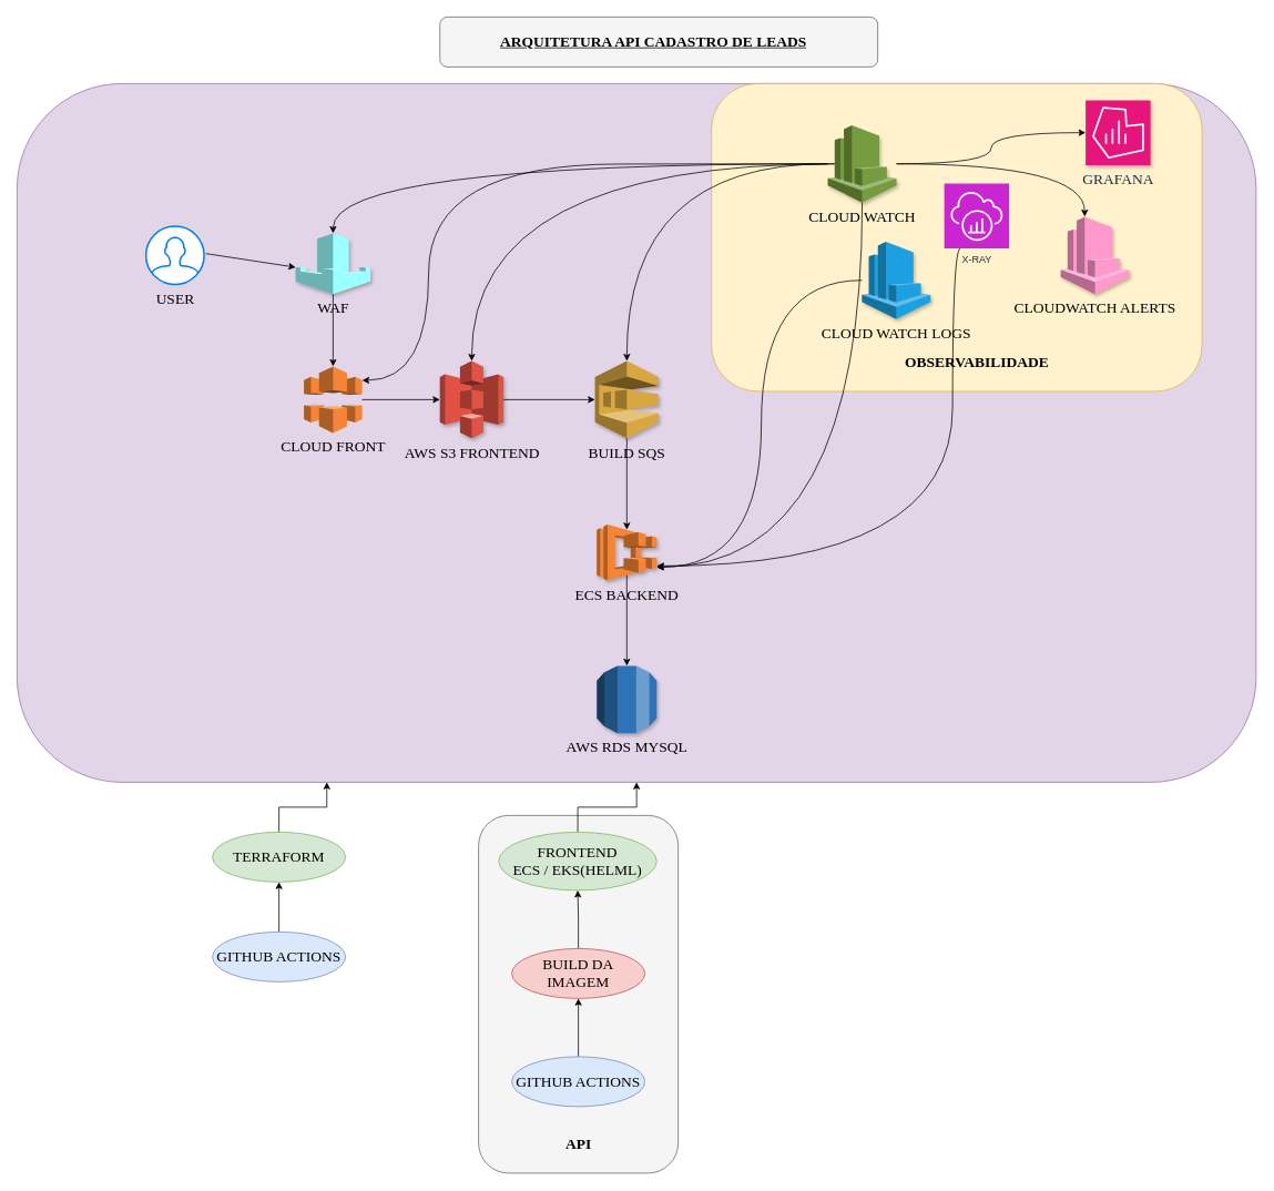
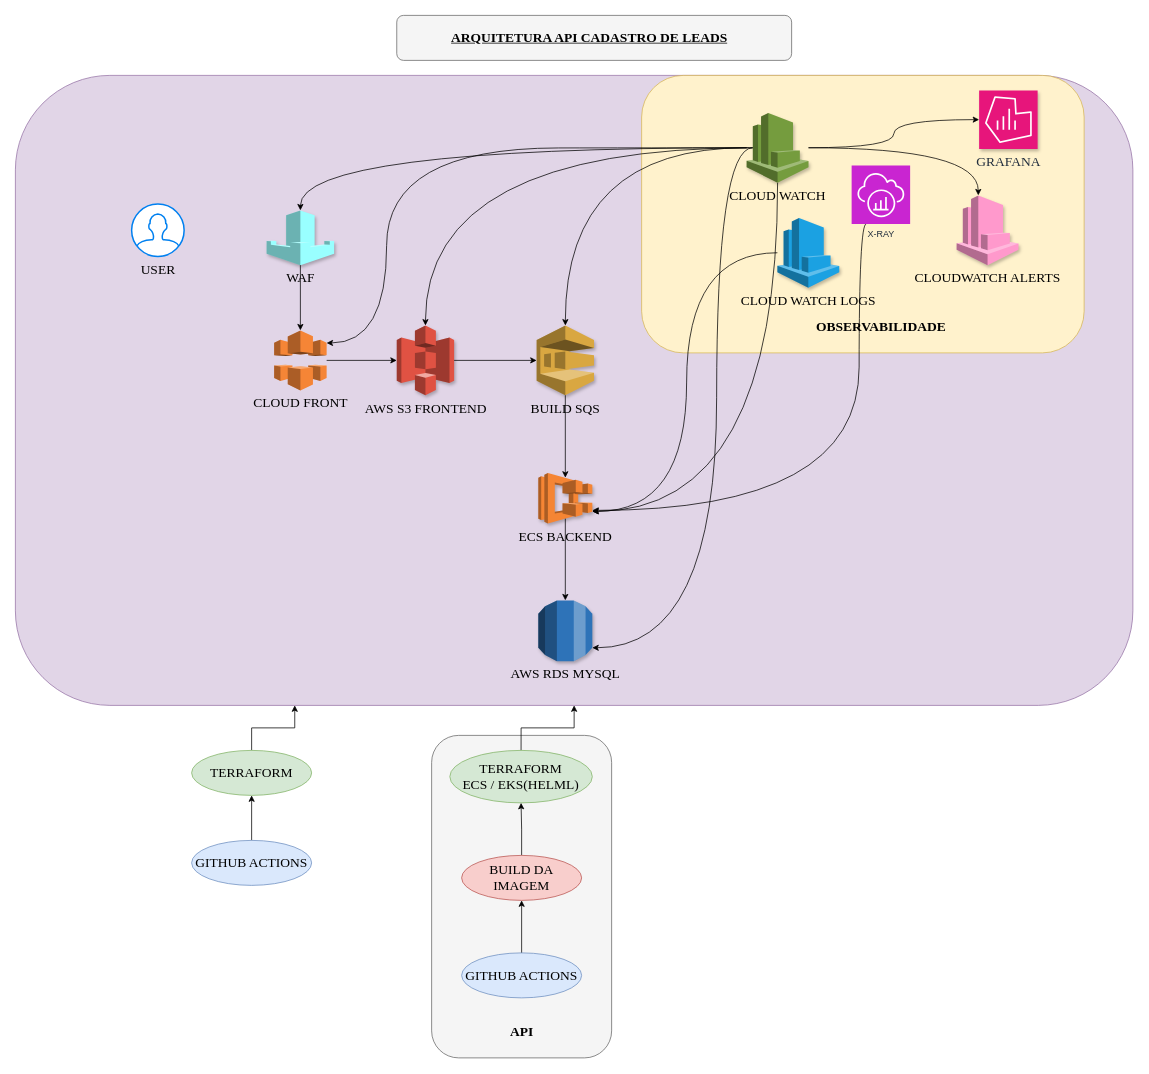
  <mxCell id="0" />
  <mxCell id="1" parent="0" />
  <mxCell id="2" value="" style="rounded=1;whiteSpace=wrap;html=1;fillColor=#e1d5e7;strokeColor=#9673a6;" parent="1" vertex="1"><mxGeometry x="20" y="100" width="1490" height="840" as="geometry" /></mxCell>
  <mxCell id="3" value="" style="rounded=1;whiteSpace=wrap;html=1;fillColor=#fff2cc;strokeColor=#d6b656;" parent="1" vertex="1"><mxGeometry x="855" y="100" width="590" height="370" as="geometry" /></mxCell>
  <mxCell id="4" value="" style="rounded=1;whiteSpace=wrap;html=1;fillColor=#f5f5f5;fontColor=#333333;strokeColor=#666666;" parent="1" vertex="1"><mxGeometry x="575" y="980" width="240" height="430" as="geometry" /></mxCell>
  <mxCell id="5" value="" style="rounded=1;whiteSpace=wrap;html=1;fillColor=#f5f5f5;fontColor=#333333;strokeColor=#666666;" parent="1" vertex="1"><mxGeometry x="528.5" y="20" width="526.5" height="60" as="geometry" /></mxCell>
  <mxCell id="6" value="WAF&lt;br style=&quot;font-size: 18px;&quot;&gt;&lt;font style=&quot;font-size: 18px;&quot;&gt;&lt;br style=&quot;font-size: 18px;&quot;&gt;&lt;/font&gt;" style="outlineConnect=0;dashed=0;verticalLabelPosition=bottom;verticalAlign=top;align=center;html=1;shape=mxgraph.aws3.waf;fillColor=#99FFFF;gradientColor=none;fontSize=18;fontFamily=Times New Roman;horizontal=1;shadow=1;" parent="1" vertex="1"><mxGeometry x="355" y="280" width="90" height="73" as="geometry" /></mxCell>
  <mxCell id="7" value="CLOUD FRONT" style="outlineConnect=0;dashed=0;verticalLabelPosition=bottom;verticalAlign=top;align=center;html=1;shape=mxgraph.aws3.cloudfront;fillColor=#F58536;gradientColor=none;fontSize=18;fontFamily=Times New Roman;" parent="1" vertex="1"><mxGeometry x="365" y="440" width="70" height="80" as="geometry" /></mxCell>
  <mxCell id="8" value="AWS S3 FRONTEND" style="outlineConnect=0;dashed=0;verticalLabelPosition=bottom;verticalAlign=top;align=center;html=1;shape=mxgraph.aws3.s3;fillColor=#E05243;gradientColor=none;fontSize=18;fontFamily=Times New Roman;shadow=1;" parent="1" vertex="1"><mxGeometry x="528.5" y="433.5" width="76.5" height="93" as="geometry" /></mxCell>
  <mxCell id="9" value="" style="endArrow=classic;html=1;rounded=0;entryX=0;entryY=0.5;entryDx=0;entryDy=0;entryPerimeter=0;exitX=1;exitY=0.5;exitDx=0;exitDy=0;exitPerimeter=0;" parent="1" source="7" target="8" edge="1"><mxGeometry width="50" height="50" relative="1" as="geometry"><mxPoint x="565" y="720" as="sourcePoint" /><mxPoint x="615" y="670" as="targetPoint" /></mxGeometry></mxCell>
  <mxCell id="10" value="&lt;font style=&quot;font-size: 18px;&quot; face=&quot;Times New Roman&quot;&gt;USER&lt;/font&gt;" style="html=1;verticalLabelPosition=bottom;align=center;labelBackgroundColor=none;verticalAlign=top;strokeWidth=2;strokeColor=#0080F0;shadow=0;dashed=0;shape=mxgraph.ios7.icons.user;" parent="1" vertex="1"><mxGeometry x="175" y="271.5" width="70" height="70" as="geometry" /></mxCell>
- <mxCell id="11" value="" style="endArrow=classic;html=1;rounded=0;entryX=0;entryY=0.56;entryDx=0;entryDy=0;entryPerimeter=0;exitX=1.03;exitY=0.47;exitDx=0;exitDy=0;exitPerimeter=0;" parent="1" source="10" target="6" edge="1"><mxGeometry width="50" height="50" relative="1" as="geometry"><mxPoint x="300" y="242.997" as="sourcePoint" /><mxPoint x="135" y="183.96" as="targetPoint" /></mxGeometry></mxCell>
  <mxCell id="12" value="BUILD SQS&lt;br style=&quot;font-size: 18px;&quot;&gt;" style="outlineConnect=0;dashed=0;verticalLabelPosition=bottom;verticalAlign=top;align=center;html=1;shape=mxgraph.aws3.sqs;fillColor=#D9A741;gradientColor=none;fontSize=18;fontFamily=Times New Roman;shadow=1;" parent="1" vertex="1"><mxGeometry x="715" y="433.5" width="76.5" height="93" as="geometry" /></mxCell>
  <mxCell id="13" value="" style="endArrow=classic;html=1;rounded=0;entryX=0;entryY=0.5;entryDx=0;entryDy=0;entryPerimeter=0;exitX=1;exitY=0.5;exitDx=0;exitDy=0;exitPerimeter=0;" parent="1" source="8" target="12" edge="1"><mxGeometry width="50" height="50" relative="1" as="geometry"><mxPoint x="575" y="680" as="sourcePoint" /><mxPoint x="625" y="630" as="targetPoint" /></mxGeometry></mxCell>
  <mxCell id="14" value="ECS BACKEND" style="outlineConnect=0;dashed=0;verticalLabelPosition=bottom;verticalAlign=top;align=center;html=1;shape=mxgraph.aws3.ecs;fillColor=#F58534;gradientColor=none;fontFamily=Times New Roman;fontSize=18;shadow=1;" parent="1" vertex="1"><mxGeometry x="717.25" y="630" width="72" height="67.5" as="geometry" /></mxCell>
  <mxCell id="15" value="" style="endArrow=classic;html=1;rounded=0;entryX=0.5;entryY=0.095;entryDx=0;entryDy=0;entryPerimeter=0;exitX=0.5;exitY=1;exitDx=0;exitDy=0;exitPerimeter=0;" parent="1" source="12" target="14" edge="1"><mxGeometry width="50" height="50" relative="1" as="geometry"><mxPoint x="565" y="920" as="sourcePoint" /><mxPoint x="615" y="870" as="targetPoint" /></mxGeometry></mxCell>
  <mxCell id="16" value="" style="endArrow=classic;html=1;rounded=0;entryX=0.5;entryY=0;entryDx=0;entryDy=0;entryPerimeter=0;exitX=0.5;exitY=1;exitDx=0;exitDy=0;exitPerimeter=0;" parent="1" source="6" target="7" edge="1"><mxGeometry width="50" height="50" relative="1" as="geometry"><mxPoint x="575" y="720" as="sourcePoint" /><mxPoint x="625" y="670" as="targetPoint" /></mxGeometry></mxCell>
  <mxCell id="17" value="AWS RDS MYSQL" style="outlineConnect=0;dashed=0;verticalLabelPosition=bottom;verticalAlign=top;align=center;html=1;shape=mxgraph.aws3.rds;fillColor=#2E73B8;gradientColor=none;fontFamily=Times New Roman;fontSize=18;shadow=1;" parent="1" vertex="1"><mxGeometry x="717.25" y="800" width="72" height="81" as="geometry" /></mxCell>
  <mxCell id="18" value="" style="endArrow=classic;html=1;rounded=0;entryX=0.5;entryY=0;entryDx=0;entryDy=0;entryPerimeter=0;exitX=0.5;exitY=0.905;exitDx=0;exitDy=0;exitPerimeter=0;" parent="1" source="14" target="17" edge="1"><mxGeometry width="50" height="50" relative="1" as="geometry"><mxPoint x="615" y="820" as="sourcePoint" /><mxPoint x="665" y="770" as="targetPoint" /></mxGeometry></mxCell>
  <mxCell id="19" style="edgeStyle=orthogonalEdgeStyle;rounded=0;orthogonalLoop=1;jettySize=auto;html=1;curved=1;entryX=0.5;entryY=0;entryDx=0;entryDy=0;entryPerimeter=0;" parent="1" source="42" target="6" edge="1"><mxGeometry relative="1" as="geometry"><mxPoint x="445" y="270" as="targetPoint" /></mxGeometry></mxCell>
  <mxCell id="20" style="edgeStyle=orthogonalEdgeStyle;rounded=0;orthogonalLoop=1;jettySize=auto;html=1;curved=1;entryX=0.5;entryY=0;entryDx=0;entryDy=0;entryPerimeter=0;exitX=0.1;exitY=0.5;exitDx=0;exitDy=0;exitPerimeter=0;" parent="1" source="42" target="8" edge="1"><mxGeometry relative="1" as="geometry"><mxPoint x="795" y="200" as="sourcePoint" /><mxPoint x="594.997" y="479.95" as="targetPoint" /></mxGeometry></mxCell>
  <mxCell id="21" style="edgeStyle=orthogonalEdgeStyle;rounded=0;orthogonalLoop=1;jettySize=auto;html=1;curved=1;" parent="1" source="42" target="12" edge="1"><mxGeometry relative="1" as="geometry" /></mxCell>
  <mxCell id="22" style="edgeStyle=orthogonalEdgeStyle;rounded=0;orthogonalLoop=1;jettySize=auto;html=1;curved=1;entryX=1;entryY=0.76;entryDx=0;entryDy=0;entryPerimeter=0;" parent="1" source="42" target="14" edge="1"><mxGeometry relative="1" as="geometry"><Array as="points"><mxPoint x="1036" y="681" /></Array></mxGeometry></mxCell>
  <mxCell id="23" style="edgeStyle=orthogonalEdgeStyle;rounded=0;orthogonalLoop=1;jettySize=auto;html=1;entryX=1;entryY=0.21;entryDx=0;entryDy=0;entryPerimeter=0;curved=1;exitX=0.1;exitY=0.5;exitDx=0;exitDy=0;exitPerimeter=0;" parent="1" source="42" target="7" edge="1"><mxGeometry relative="1" as="geometry"><Array as="points"><mxPoint x="973" y="197" /><mxPoint x="515" y="197" /><mxPoint x="515" y="457" /></Array></mxGeometry></mxCell>
+ <mxCell id="24" style="edgeStyle=orthogonalEdgeStyle;rounded=0;orthogonalLoop=1;jettySize=auto;html=1;entryX=1;entryY=0.78;entryDx=0;entryDy=0;entryPerimeter=0;curved=1;exitX=0.1;exitY=0.5;exitDx=0;exitDy=0;exitPerimeter=0;" parent="1" source="42" target="17" edge="1"><mxGeometry relative="1" as="geometry"><Array as="points"><mxPoint x="955" y="197" /><mxPoint x="955" y="863" /></Array></mxGeometry></mxCell>
  <mxCell id="25" value="&lt;font face=&quot;Times New Roman&quot; style=&quot;font-size: 18px;&quot;&gt;GRAFANA&lt;/font&gt;" style="points=[[0,0,0],[0.25,0,0],[0.5,0,0],[0.75,0,0],[1,0,0],[0,1,0],[0.25,1,0],[0.5,1,0],[0.75,1,0],[1,1,0],[0,0.25,0],[0,0.5,0],[0,0.75,0],[1,0.25,0],[1,0.5,0],[1,0.75,0]];points=[[0,0,0],[0.25,0,0],[0.5,0,0],[0.75,0,0],[1,0,0],[0,1,0],[0.25,1,0],[0.5,1,0],[0.75,1,0],[1,1,0],[0,0.25,0],[0,0.5,0],[0,0.75,0],[1,0.25,0],[1,0.5,0],[1,0.75,0]];outlineConnect=0;fontColor=#232F3E;fillColor=#E7157B;strokeColor=#ffffff;dashed=0;verticalLabelPosition=bottom;verticalAlign=top;align=center;html=1;fontSize=12;fontStyle=0;aspect=fixed;shape=mxgraph.aws4.resourceIcon;resIcon=mxgraph.aws4.managed_service_for_grafana;shadow=1;" parent="1" vertex="1"><mxGeometry x="1305" y="120" width="78" height="78" as="geometry" /></mxCell>
  <mxCell id="26" style="edgeStyle=orthogonalEdgeStyle;rounded=0;orthogonalLoop=1;jettySize=auto;html=1;entryX=0;entryY=0.5;entryDx=0;entryDy=0;entryPerimeter=0;curved=1;" parent="1" source="42" target="25" edge="1"><mxGeometry relative="1" as="geometry" /></mxCell>
  <mxCell id="27" value="&lt;font style=&quot;font-size: 18px;&quot;&gt;CLOUDWATCH ALERTS&lt;/font&gt;" style="outlineConnect=0;dashed=0;verticalLabelPosition=bottom;verticalAlign=top;align=center;html=1;shape=mxgraph.aws3.cloudwatch;fillColor=#FF99CC;gradientColor=none;fontFamily=Times New Roman;shadow=1;" parent="1" vertex="1"><mxGeometry x="1275" y="260" width="82.5" height="93" as="geometry" /></mxCell>
  <mxCell id="28" style="edgeStyle=orthogonalEdgeStyle;rounded=0;orthogonalLoop=1;jettySize=auto;html=1;curved=1;entryX=0.35;entryY=0;entryDx=0;entryDy=0;entryPerimeter=0;" parent="1" source="42" target="27" edge="1"><mxGeometry relative="1" as="geometry"><mxPoint x="885" y="197" as="sourcePoint" /><mxPoint x="1285" y="250" as="targetPoint" /><Array as="points" /></mxGeometry></mxCell>
  <mxCell id="29" style="edgeStyle=orthogonalEdgeStyle;rounded=0;orthogonalLoop=1;jettySize=auto;html=1;entryX=0.25;entryY=1;entryDx=0;entryDy=0;strokeColor=#000000;" parent="1" source="30" target="2" edge="1"><mxGeometry relative="1" as="geometry" /></mxCell>
  <mxCell id="30" value="&lt;font style=&quot;font-size: 18px;&quot;&gt;TERRAFORM&lt;/font&gt;" style="ellipse;whiteSpace=wrap;html=1;fillColor=#d5e8d4;strokeColor=#82b366;fontFamily=Times New Roman;shadow=0;fontSize=18;fillStyle=auto;noLabel=0;" parent="1" vertex="1"><mxGeometry x="255" y="1000" width="160" height="60" as="geometry" /></mxCell>
  <mxCell id="31" value="ARQUITETURA API CADASTRO DE LEADS" style="text;html=1;align=center;verticalAlign=middle;resizable=0;points=[];autosize=1;strokeColor=none;fillColor=none;fontSize=18;fontStyle=5;fontFamily=Times New Roman;" parent="1" vertex="1"><mxGeometry x="590" y="30" width="390" height="40" as="geometry" /></mxCell>
  <mxCell id="32" style="edgeStyle=orthogonalEdgeStyle;rounded=0;orthogonalLoop=1;jettySize=auto;html=1;entryX=0.5;entryY=1;entryDx=0;entryDy=0;strokeColor=#000000;" parent="1" source="33" target="30" edge="1"><mxGeometry relative="1" as="geometry" /></mxCell>
  <mxCell id="33" value="&lt;font style=&quot;font-size: 18px;&quot;&gt;GITHUB ACTIONS&lt;/font&gt;" style="ellipse;whiteSpace=wrap;html=1;fillColor=#dae8fc;strokeColor=#6c8ebf;fontFamily=Times New Roman;shadow=0;fontSize=18;fillStyle=auto;noLabel=0;" parent="1" vertex="1"><mxGeometry x="255" y="1120" width="160" height="60" as="geometry" /></mxCell>
  <mxCell id="34" style="edgeStyle=orthogonalEdgeStyle;rounded=0;orthogonalLoop=1;jettySize=auto;html=1;strokeColor=#000000;" parent="1" source="35" target="2" edge="1"><mxGeometry relative="1" as="geometry" /></mxCell>
- <mxCell id="35" value="&lt;font style=&quot;font-size: 18px;&quot;&gt;FRONTEND&lt;br&gt;ECS / EKS(HELML)&lt;br&gt;&lt;/font&gt;" style="ellipse;whiteSpace=wrap;html=1;fillColor=#d5e8d4;strokeColor=#82b366;fontFamily=Times New Roman;shadow=0;fontSize=18;fillStyle=auto;noLabel=0;" parent="1" vertex="1"><mxGeometry x="599.25" y="1000" width="190" height="70" as="geometry" /></mxCell>
+ <mxCell id="35" value="&lt;font style=&quot;font-size: 18px;&quot;&gt;TERRAFORM&lt;br&gt;ECS / EKS(HELML)&lt;br&gt;&lt;/font&gt;" style="ellipse;whiteSpace=wrap;html=1;fillColor=#d5e8d4;strokeColor=#82b366;fontFamily=Times New Roman;shadow=0;fontSize=18;fillStyle=auto;noLabel=0;" parent="1" vertex="1"><mxGeometry x="599.25" y="1000" width="190" height="70" as="geometry" /></mxCell>
  <mxCell id="36" style="edgeStyle=orthogonalEdgeStyle;rounded=0;orthogonalLoop=1;jettySize=auto;html=1;entryX=0.5;entryY=1;entryDx=0;entryDy=0;" parent="1" source="37" target="39" edge="1"><mxGeometry relative="1" as="geometry" /></mxCell>
  <mxCell id="37" value="&lt;font style=&quot;font-size: 18px;&quot;&gt;GITHUB ACTIONS&lt;/font&gt;" style="ellipse;whiteSpace=wrap;html=1;fillColor=#dae8fc;strokeColor=#6c8ebf;fontFamily=Times New Roman;shadow=0;fontSize=18;fillStyle=auto;noLabel=0;" parent="1" vertex="1"><mxGeometry x="615" y="1270" width="160" height="60" as="geometry" /></mxCell>
  <mxCell id="38" style="edgeStyle=orthogonalEdgeStyle;rounded=0;orthogonalLoop=1;jettySize=auto;html=1;entryX=0.5;entryY=1;entryDx=0;entryDy=0;" parent="1" source="39" target="35" edge="1"><mxGeometry relative="1" as="geometry" /></mxCell>
  <mxCell id="39" value="&lt;font style=&quot;font-size: 18px;&quot;&gt;BUILD DA IMAGEM&lt;/font&gt;" style="ellipse;whiteSpace=wrap;html=1;fillColor=#f8cecc;strokeColor=#b85450;fontFamily=Times New Roman;shadow=0;fontSize=18;fillStyle=auto;noLabel=0;" parent="1" vertex="1"><mxGeometry x="615" y="1140" width="160" height="60" as="geometry" /></mxCell>
  <mxCell id="40" value="API" style="text;html=1;align=center;verticalAlign=middle;resizable=0;points=[];autosize=1;strokeColor=none;fillColor=none;fontSize=18;fontFamily=Times New Roman;fontStyle=1" parent="1" vertex="1"><mxGeometry x="670" y="1355" width="50" height="40" as="geometry" /></mxCell>
  <mxCell id="41" value="OBSERVABILIDADE&lt;br style=&quot;font-size: 18px;&quot;&gt;" style="text;html=1;align=center;verticalAlign=middle;resizable=0;points=[];autosize=1;strokeColor=none;fillColor=none;fontFamily=Times New Roman;fontStyle=1;fontSize=18;" parent="1" vertex="1"><mxGeometry x="1074" y="415" width="200" height="40" as="geometry" /></mxCell>
  <mxCell id="42" value="CLOUD WATCH" style="outlineConnect=0;dashed=0;verticalLabelPosition=bottom;verticalAlign=top;align=center;html=1;shape=mxgraph.aws3.cloudwatch;fillColor=#759C3E;gradientColor=none;fontSize=18;fontFamily=Times New Roman;shadow=1;" parent="1" vertex="1"><mxGeometry x="995" y="150" width="82.5" height="93" as="geometry" /></mxCell>
  <mxCell id="43" style="edgeStyle=orthogonalEdgeStyle;rounded=0;orthogonalLoop=1;jettySize=auto;html=1;curved=1;entryX=1;entryY=0.76;entryDx=0;entryDy=0;entryPerimeter=0;" parent="1" source="44" target="14" edge="1"><mxGeometry relative="1" as="geometry"><Array as="points"><mxPoint x="915" y="337" /><mxPoint x="915" y="681" /></Array></mxGeometry></mxCell>
  <mxCell id="44" value="&lt;font color=&quot;#000000&quot;&gt;CLOUD WATCH LOGS&lt;/font&gt;" style="outlineConnect=0;dashed=0;verticalLabelPosition=bottom;verticalAlign=top;align=center;html=1;shape=mxgraph.aws3.cloudwatch;fillColor=#1ba1e2;fontSize=18;fontFamily=Times New Roman;shadow=1;strokeColor=#006EAF;fontColor=#ffffff;" parent="1" vertex="1"><mxGeometry x="1036" y="290" width="82.5" height="93" as="geometry" /></mxCell>
  <mxCell id="45" style="edgeStyle=orthogonalEdgeStyle;rounded=0;orthogonalLoop=1;jettySize=auto;html=1;curved=1;exitX=0.25;exitY=1;exitDx=0;exitDy=0;exitPerimeter=0;" parent="1" source="46" target="14" edge="1"><mxGeometry relative="1" as="geometry"><mxPoint x="1424.5" y="262" as="sourcePoint" /><mxPoint x="895" y="680" as="targetPoint" /><Array as="points"><mxPoint x="1145" y="298" /><mxPoint x="1145" y="680" /></Array></mxGeometry></mxCell>
  <mxCell id="46" value="X-RAY" style="sketch=0;points=[[0,0,0],[0.25,0,0],[0.5,0,0],[0.75,0,0],[1,0,0],[0,1,0],[0.25,1,0],[0.5,1,0],[0.75,1,0],[1,1,0],[0,0.25,0],[0,0.5,0],[0,0.75,0],[1,0.25,0],[1,0.5,0],[1,0.75,0]];outlineConnect=0;fontColor=#232F3E;fillColor=#C925D1;strokeColor=#ffffff;dashed=0;verticalLabelPosition=bottom;verticalAlign=top;align=center;html=1;fontSize=12;fontStyle=0;aspect=fixed;shape=mxgraph.aws4.resourceIcon;resIcon=mxgraph.aws4.xray;" parent="1" vertex="1"><mxGeometry x="1135" y="220" width="78" height="78" as="geometry" /></mxCell>
